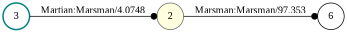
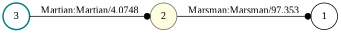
  digraph {
    fontname="Liberation Serif"
    nodesep=0.25
    rankdir=LR
    ranksep=0.4
    node [fillcolor=white fontname="Liberation Serif" fontsize=14 shape=circle style="solid,filled"]
    edge [arrowhead=dot fontname="Liberation Serif" fontsize=14]
    n1 [color=teal label=3 style="bold,filled"]
    n2 [color=gray40 fillcolor=lightyellow label=2]
-   n3 [color=black label=6]
-   n1 -> n2 [label="Martian:Marsman/4.0748"]
+   n3 [color=black label=1]
+   n1 -> n2 [label="Martian:Martian/4.0748"]
    n2 -> n3 [label="Marsman:Marsman/97.353"]
  }
